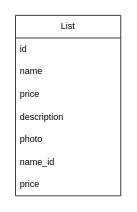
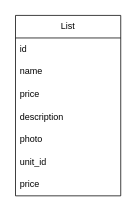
  <mxCell id="0" />
  <mxCell id="1" parent="0" />
  <mxCell id="2" value="List" style="swimlane;fontStyle=0;childLayout=stackLayout;horizontal=1;startSize=30;horizontalStack=0;resizeParent=1;resizeParentMax=0;resizeLast=0;collapsible=1;marginBottom=0;whiteSpace=wrap;html=1;" parent="1" vertex="1"><mxGeometry x="20" y="20" width="140" height="240" as="geometry" /></mxCell>
  <mxCell id="3" value="id" style="text;strokeColor=none;fillColor=none;align=left;verticalAlign=middle;spacingLeft=4;spacingRight=4;overflow=hidden;points=[[0,0.5],[1,0.5]];portConstraint=eastwest;rotatable=0;whiteSpace=wrap;html=1;" parent="2" vertex="1"><mxGeometry y="30" width="140" height="30" as="geometry" /></mxCell>
  <mxCell id="4" value="name" style="text;strokeColor=none;fillColor=none;align=left;verticalAlign=middle;spacingLeft=4;spacingRight=4;overflow=hidden;points=[[0,0.5],[1,0.5]];portConstraint=eastwest;rotatable=0;whiteSpace=wrap;html=1;" parent="2" vertex="1"><mxGeometry y="60" width="140" height="30" as="geometry" /></mxCell>
  <mxCell id="5" value="price" style="text;strokeColor=none;fillColor=none;align=left;verticalAlign=middle;spacingLeft=4;spacingRight=4;overflow=hidden;points=[[0,0.5],[1,0.5]];portConstraint=eastwest;rotatable=0;whiteSpace=wrap;html=1;" parent="2" vertex="1"><mxGeometry y="90" width="140" height="30" as="geometry" /></mxCell>
  <mxCell id="6" value="description" style="text;strokeColor=none;fillColor=none;align=left;verticalAlign=middle;spacingLeft=4;spacingRight=4;overflow=hidden;points=[[0,0.5],[1,0.5]];portConstraint=eastwest;rotatable=0;whiteSpace=wrap;html=1;" parent="2" vertex="1"><mxGeometry y="120" width="140" height="30" as="geometry" /></mxCell>
  <mxCell id="7" value="photo" style="text;strokeColor=none;fillColor=none;align=left;verticalAlign=middle;spacingLeft=4;spacingRight=4;overflow=hidden;points=[[0,0.5],[1,0.5]];portConstraint=eastwest;rotatable=0;whiteSpace=wrap;html=1;" parent="2" vertex="1"><mxGeometry y="150" width="140" height="30" as="geometry" /></mxCell>
- <mxCell id="8" value="name_id" style="text;strokeColor=none;fillColor=none;align=left;verticalAlign=middle;spacingLeft=4;spacingRight=4;overflow=hidden;points=[[0,0.5],[1,0.5]];portConstraint=eastwest;rotatable=0;whiteSpace=wrap;html=1;" parent="2" vertex="1"><mxGeometry y="180" width="140" height="30" as="geometry" /></mxCell>
+ <mxCell id="8" value="unit_id" style="text;strokeColor=none;fillColor=none;align=left;verticalAlign=middle;spacingLeft=4;spacingRight=4;overflow=hidden;points=[[0,0.5],[1,0.5]];portConstraint=eastwest;rotatable=0;whiteSpace=wrap;html=1;" parent="2" vertex="1"><mxGeometry y="180" width="140" height="30" as="geometry" /></mxCell>
  <mxCell id="9" value="price" style="text;strokeColor=none;fillColor=none;align=left;verticalAlign=middle;spacingLeft=4;spacingRight=4;overflow=hidden;points=[[0,0.5],[1,0.5]];portConstraint=eastwest;rotatable=0;whiteSpace=wrap;html=1;" parent="2" vertex="1"><mxGeometry y="210" width="140" height="30" as="geometry" /></mxCell>
